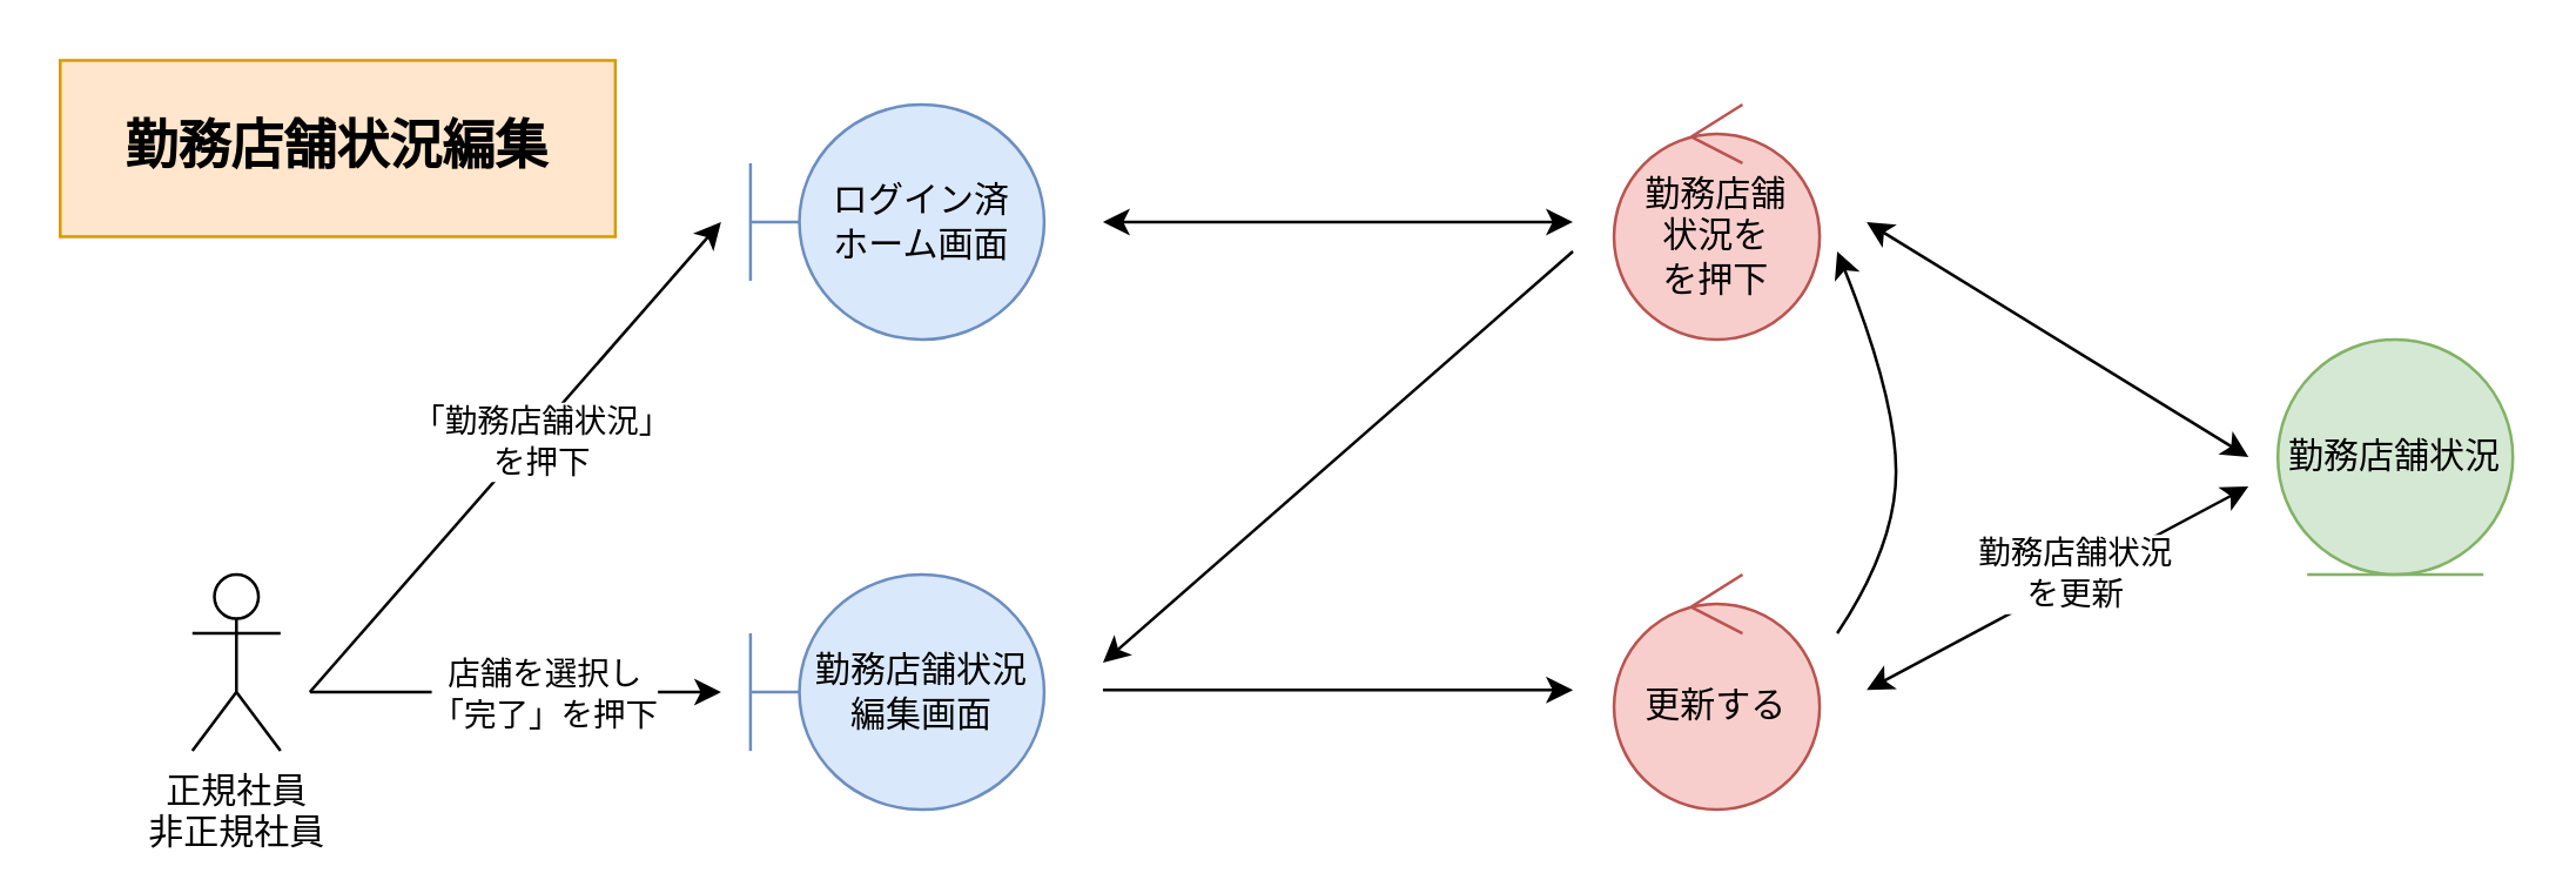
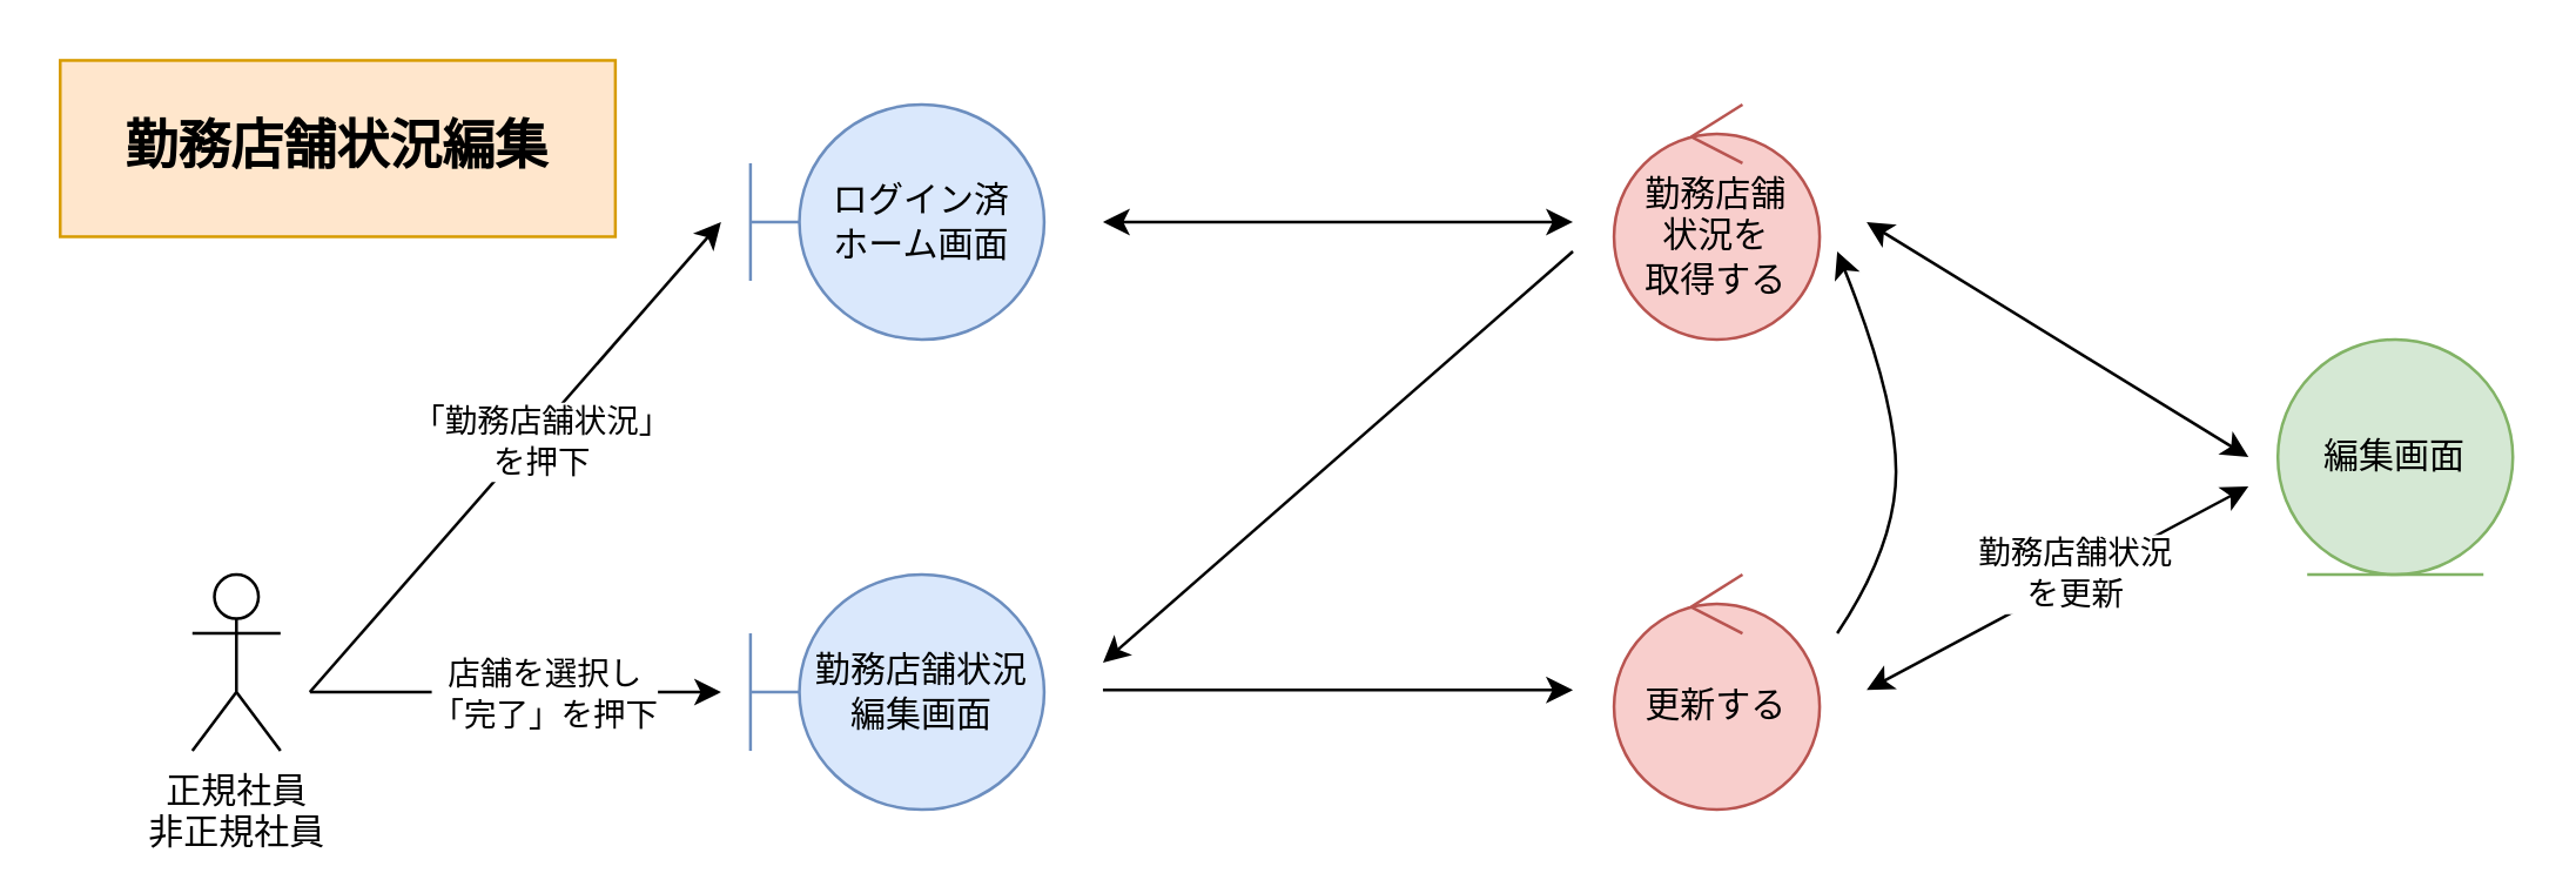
  <mxCell id="0" />
  <mxCell id="1" parent="0" />
  <mxCell id="2" value="正規社員&lt;br&gt;非正規社員" style="shape=umlActor;verticalLabelPosition=bottom;verticalAlign=top;html=1;" parent="1" vertex="1"><mxGeometry x="65" y="195" width="30" height="60" as="geometry" /></mxCell>
  <mxCell id="3" value="ログイン済&lt;br&gt;ホーム画面" style="shape=umlBoundary;whiteSpace=wrap;html=1;fillColor=#dae8fc;strokeColor=#6c8ebf;" parent="1" vertex="1"><mxGeometry x="255" y="35" width="100" height="80" as="geometry" /></mxCell>
  <mxCell id="4" value="勤務店舗状況&lt;br&gt;編集画面" style="shape=umlBoundary;whiteSpace=wrap;html=1;fillColor=#dae8fc;strokeColor=#6c8ebf;" parent="1" vertex="1"><mxGeometry x="255" y="195" width="100" height="80" as="geometry" /></mxCell>
  <mxCell id="5" value="" style="endArrow=classic;html=1;rounded=0;" parent="1" edge="1"><mxGeometry width="50" height="50" relative="1" as="geometry"><mxPoint x="105" y="235" as="sourcePoint" /><mxPoint x="245" y="75" as="targetPoint" /></mxGeometry></mxCell>
  <mxCell id="6" value="「勤務店舗状況」&lt;br&gt;を押下" style="edgeLabel;html=1;align=center;verticalAlign=middle;resizable=0;points=[];" parent="5" vertex="1" connectable="0"><mxGeometry x="0.184" y="-1" relative="1" as="geometry"><mxPoint x="-5" y="9" as="offset" /></mxGeometry></mxCell>
- <mxCell id="7" value="勤務店舗&lt;br&gt;状況を&lt;br&gt;を押下" style="ellipse;shape=umlControl;whiteSpace=wrap;html=1;fillColor=#f8cecc;strokeColor=#b85450;" parent="1" vertex="1"><mxGeometry x="549" y="35" width="70" height="80" as="geometry" /></mxCell>
+ <mxCell id="7" value="勤務店舗&lt;br&gt;状況を&lt;br&gt;取得する" style="ellipse;shape=umlControl;whiteSpace=wrap;html=1;fillColor=#f8cecc;strokeColor=#b85450;" parent="1" vertex="1"><mxGeometry x="549" y="35" width="70" height="80" as="geometry" /></mxCell>
  <mxCell id="8" value="" style="endArrow=classic;html=1;rounded=0;startArrow=classic;startFill=1;" parent="1" edge="1"><mxGeometry width="50" height="50" relative="1" as="geometry"><mxPoint x="375" y="75" as="sourcePoint" /><mxPoint x="535" y="75" as="targetPoint" /></mxGeometry></mxCell>
- <mxCell id="9" value="勤務店舗状況" style="ellipse;shape=umlEntity;whiteSpace=wrap;html=1;fillColor=#d5e8d4;strokeColor=#82b366;" parent="1" vertex="1"><mxGeometry x="775" y="115" width="80" height="80" as="geometry" /></mxCell>
+ <mxCell id="9" value="編集画面" style="ellipse;shape=umlEntity;whiteSpace=wrap;html=1;fillColor=#d5e8d4;strokeColor=#82b366;" parent="1" vertex="1"><mxGeometry x="775" y="115" width="80" height="80" as="geometry" /></mxCell>
  <mxCell id="10" value="" style="endArrow=classic;html=1;rounded=0;startArrow=classic;startFill=1;" parent="1" edge="1"><mxGeometry width="50" height="50" relative="1" as="geometry"><mxPoint x="635" y="75" as="sourcePoint" /><mxPoint x="765" y="155" as="targetPoint" /></mxGeometry></mxCell>
  <mxCell id="11" value="" style="endArrow=classic;html=1;rounded=0;" parent="1" edge="1"><mxGeometry width="50" height="50" relative="1" as="geometry"><mxPoint x="105" y="235" as="sourcePoint" /><mxPoint x="245" y="235" as="targetPoint" /></mxGeometry></mxCell>
  <mxCell id="12" value="店舗を選択し&lt;br&gt;「完了」を押下" style="edgeLabel;html=1;align=center;verticalAlign=middle;resizable=0;points=[];" parent="11" vertex="1" connectable="0"><mxGeometry x="0.319" relative="1" as="geometry"><mxPoint x="-13" as="offset" /></mxGeometry></mxCell>
  <mxCell id="13" value="" style="endArrow=classic;html=1;rounded=0;" parent="1" edge="1"><mxGeometry width="50" height="50" relative="1" as="geometry"><mxPoint x="535" y="85" as="sourcePoint" /><mxPoint x="375" y="225" as="targetPoint" /></mxGeometry></mxCell>
  <mxCell id="14" value="更新する" style="ellipse;shape=umlControl;whiteSpace=wrap;html=1;fillColor=#f8cecc;strokeColor=#b85450;" parent="1" vertex="1"><mxGeometry x="549" y="195" width="70" height="80" as="geometry" /></mxCell>
  <mxCell id="15" value="" style="endArrow=classic;html=1;rounded=0;startArrow=none;startFill=0;" parent="1" edge="1"><mxGeometry width="50" height="50" relative="1" as="geometry"><mxPoint x="375" y="234.29" as="sourcePoint" /><mxPoint x="535" y="234.29" as="targetPoint" /></mxGeometry></mxCell>
  <mxCell id="16" value="" style="endArrow=classic;html=1;rounded=0;startArrow=classic;startFill=1;labelBackgroundColor=default;fontColor=default;" parent="1" edge="1"><mxGeometry width="50" height="50" relative="1" as="geometry"><mxPoint x="635" y="234.29" as="sourcePoint" /><mxPoint x="765" y="165" as="targetPoint" /></mxGeometry></mxCell>
  <mxCell id="17" value="勤務店舗状況&lt;br&gt;を更新" style="edgeLabel;html=1;align=center;verticalAlign=middle;resizable=0;points=[];fontColor=default;" parent="16" vertex="1" connectable="0"><mxGeometry x="0.296" y="1" relative="1" as="geometry"><mxPoint x="-13" y="6" as="offset" /></mxGeometry></mxCell>
  <mxCell id="18" value="勤務店舗状況編集" style="rounded=0;whiteSpace=wrap;html=1;fillColor=#ffe6cc;strokeColor=#d79b00;fontStyle=1;fontSize=18;" parent="1" vertex="1"><mxGeometry x="20" y="20" width="189" height="60" as="geometry" /></mxCell>
  <mxCell id="19" value="" style="curved=1;endArrow=classic;html=1;rounded=0;labelBackgroundColor=default;fontColor=default;" parent="1" edge="1"><mxGeometry width="50" height="50" relative="1" as="geometry"><mxPoint x="625" y="215" as="sourcePoint" /><mxPoint x="625" y="85" as="targetPoint" /><Array as="points"><mxPoint x="645" y="185" /><mxPoint x="645" y="135" /></Array></mxGeometry></mxCell>
